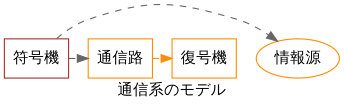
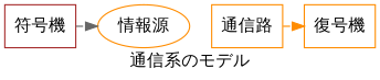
  digraph {
    fontname="Roboto Condensed"
    label="通信系のモデル"
    node [color=darkorange fontname="Roboto Condensed" shape=box]
    edge [color=gray40 fontname="Roboto Condensed" style=dashed]
    "情報源" [shape=""]
    "符号機" [color=brown]
    "通信路"
    "復号機"
    subgraph sub_1 {
      rank=same
      "情報源"
      "符号機"
      "通信路"
      "復号機"
    }
    "符号機" -> "情報源"
-   "符号機" -> "通信路"
    "通信路" -> "復号機" [color=darkorange]
  }
